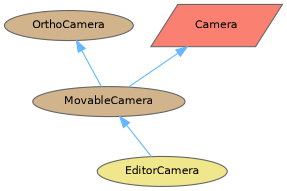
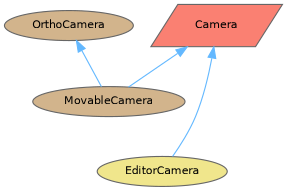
  digraph {
    node [color=gray40 fillcolor=tan fontname=Helvetica fontsize=10 shape=ellipse style=filled]
    edge [color=steelblue1 dir=back fontname=Helvetica fontsize=10 labelfontname=Helvetica labelfontsize=10 style=solid]
    n1 [fontcolor=black height=0.2 label=MovableCamera width=0.4]
    n2 [fillcolor=khaki height=0.2 label=EditorCamera width=0.4]
    n3 [height=0.2 label=OrthoCamera width=0.4]
    n4 [fillcolor=salmon height=0.2 label=Camera shape=parallelogram width=0.4]
-   n1 -> n2
+   n4 -> n2
    n3 -> n1
    n4 -> n1
  }
